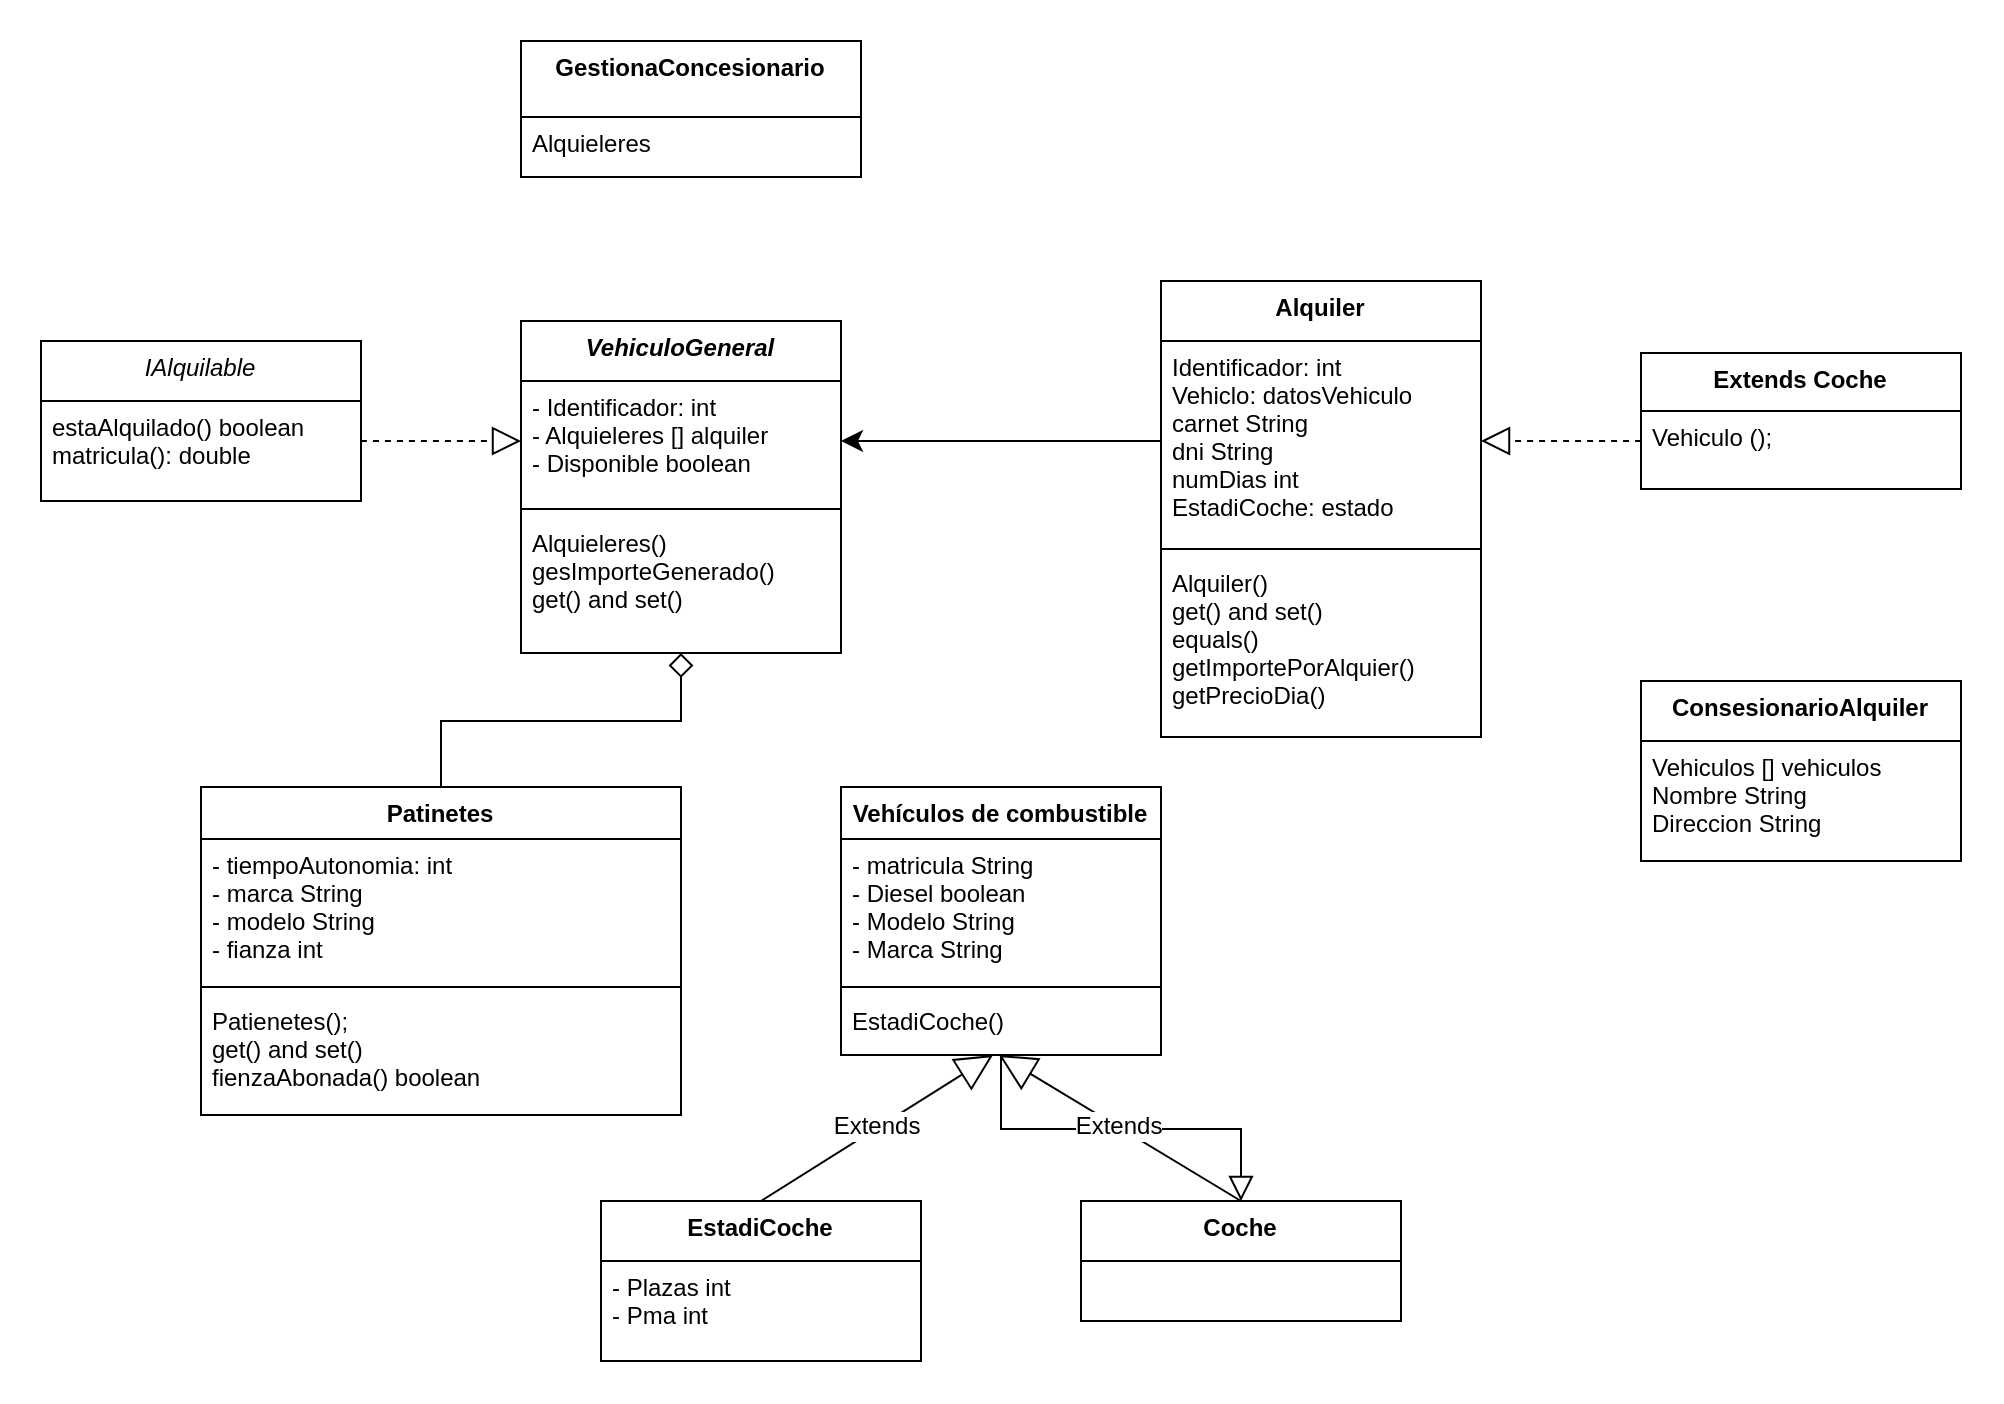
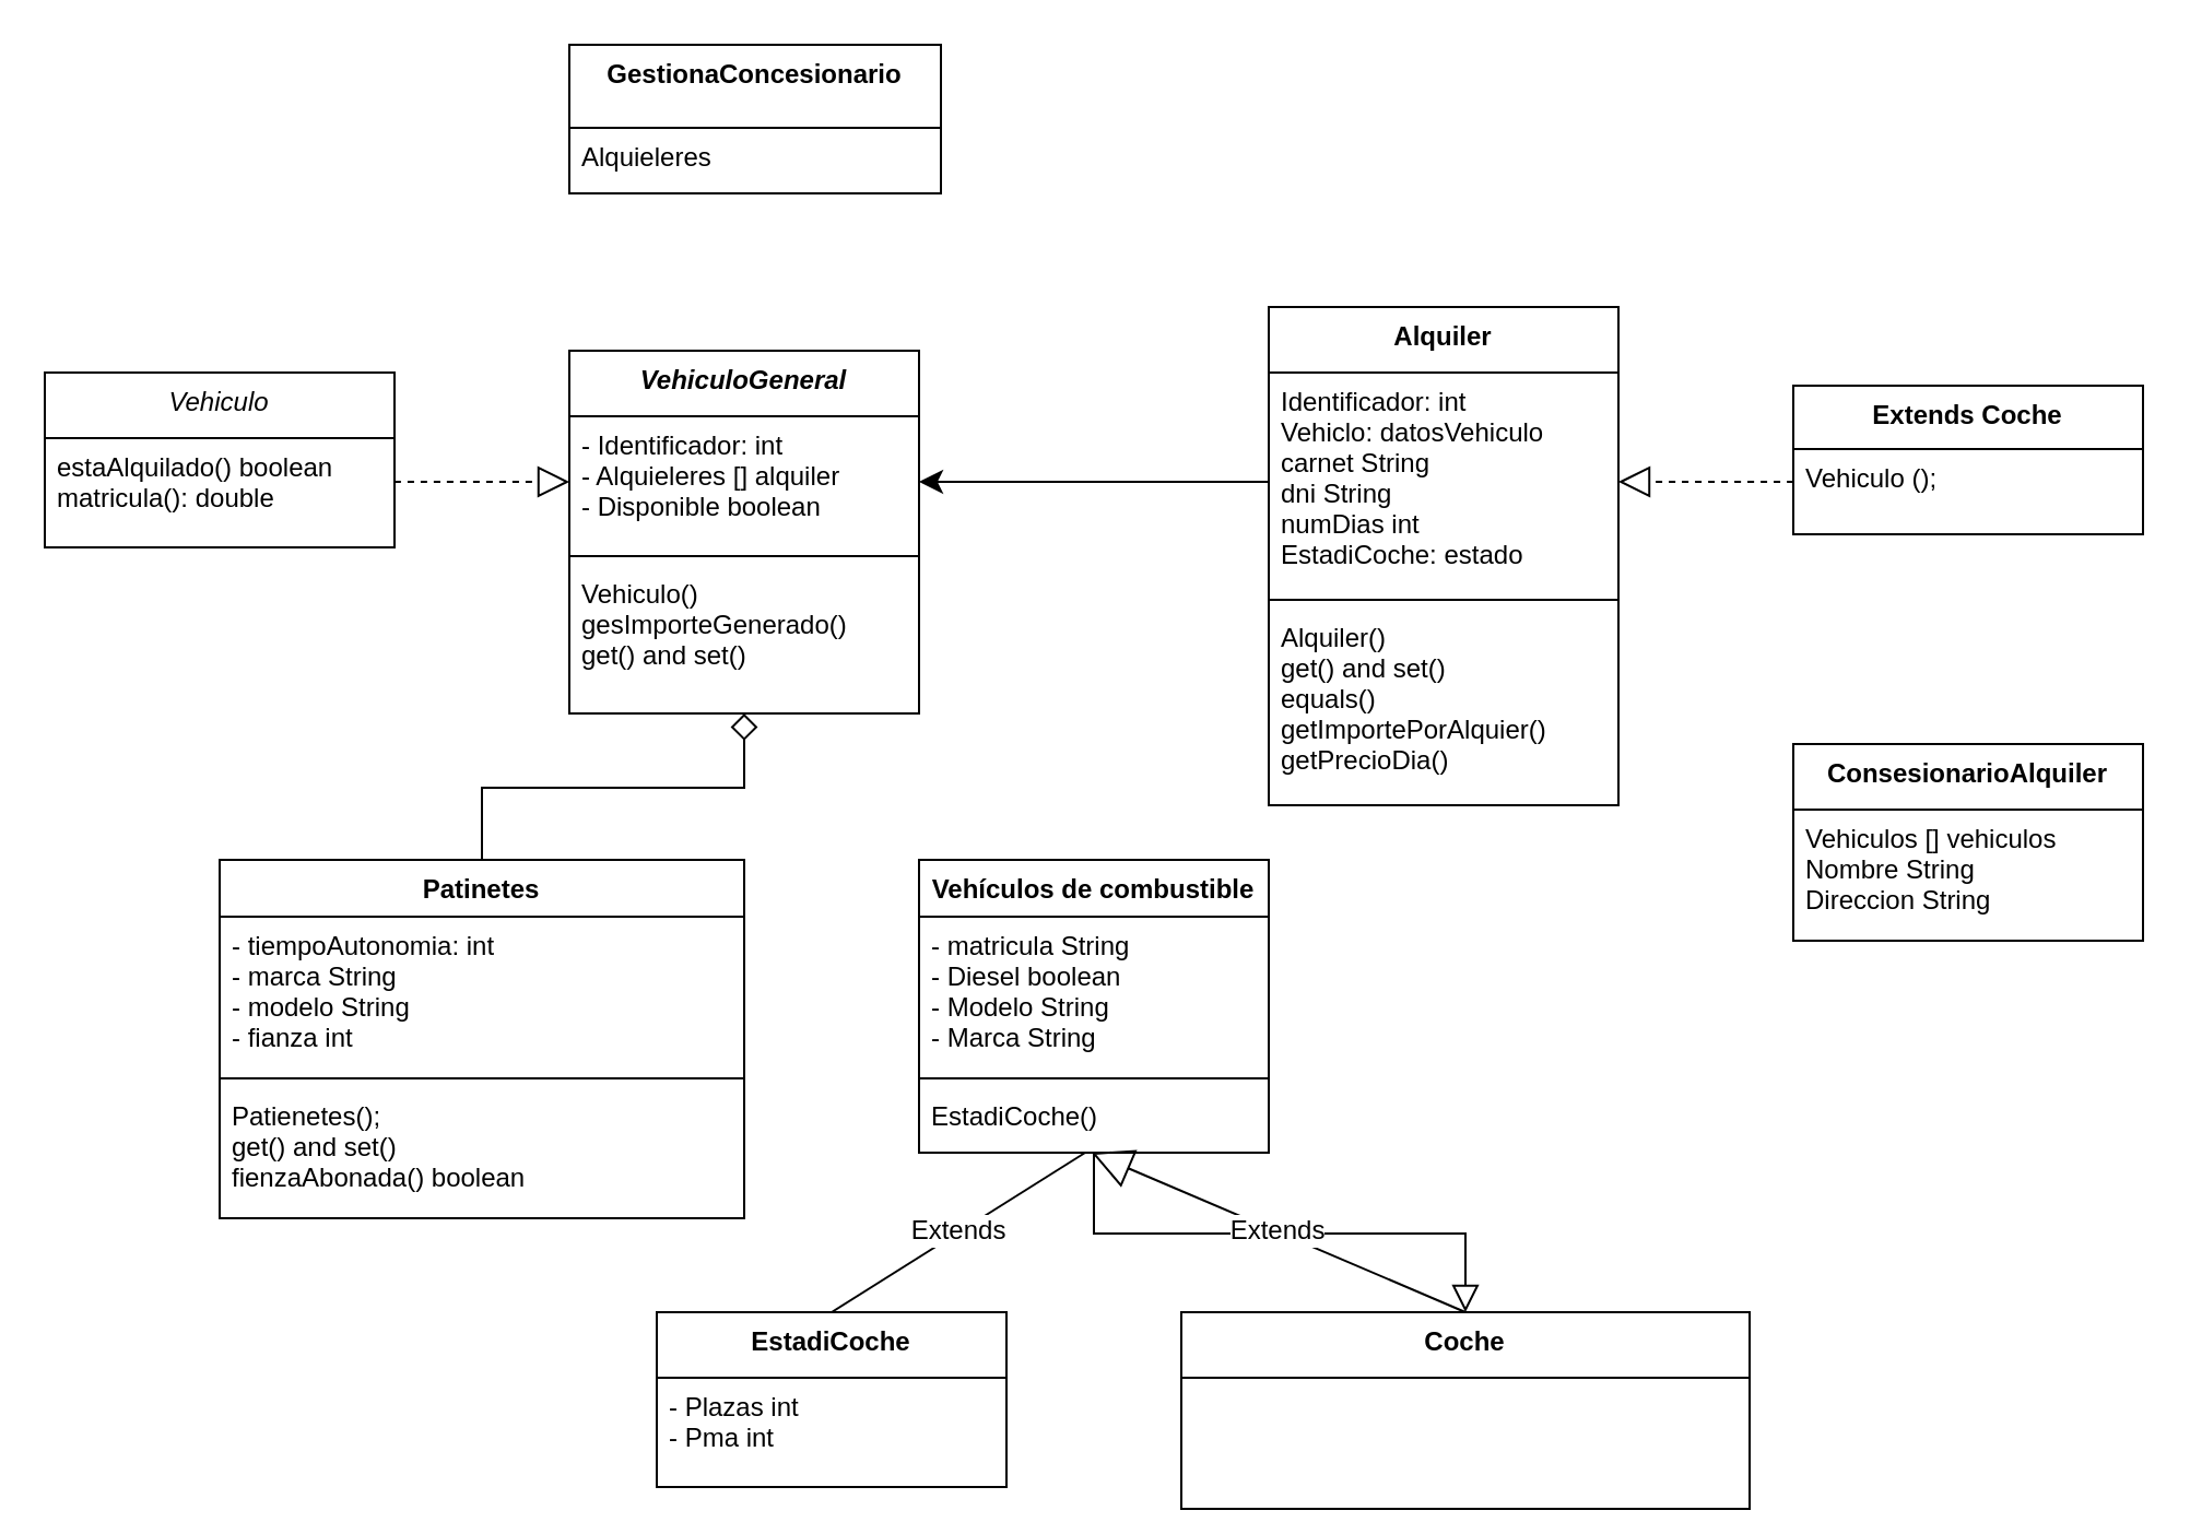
  <mxCell id="0" />
  <mxCell id="1" parent="0" />
  <mxCell id="2" value="VehiculoGeneral" style="swimlane;fontStyle=3;align=center;verticalAlign=top;childLayout=stackLayout;horizontal=1;startSize=30;horizontalStack=0;resizeParent=1;resizeLast=0;collapsible=1;marginBottom=0;rounded=0;shadow=0;strokeWidth=1;autosize=1;" parent="1" vertex="1"><mxGeometry x="260" y="160" width="160" height="166" as="geometry"><mxRectangle x="230" y="140" width="160" height="26" as="alternateBounds" /></mxGeometry></mxCell>
  <mxCell id="3" value="- Identificador: int&#10;- Alquieleres [] alquiler&#10;- Disponible boolean" style="text;align=left;verticalAlign=top;spacingLeft=4;spacingRight=4;overflow=hidden;rotatable=0;points=[[0,0.5],[1,0.5]];portConstraint=eastwest;autosize=1;" parent="2" vertex="1"><mxGeometry y="30" width="160" height="60" as="geometry" /></mxCell>
  <mxCell id="4" value="" style="line;html=1;strokeWidth=1;align=left;verticalAlign=middle;spacingTop=-1;spacingLeft=3;spacingRight=3;rotatable=0;labelPosition=right;points=[];portConstraint=eastwest;autosize=1;" parent="2" vertex="1"><mxGeometry y="90" width="160" height="8" as="geometry" /></mxCell>
- <mxCell id="5" value="Alquieleres()&#10;gesImporteGenerado()&#10;get() and set()" style="text;align=left;verticalAlign=top;spacingLeft=4;spacingRight=4;overflow=hidden;rotatable=0;points=[[0,0.5],[1,0.5]];portConstraint=eastwest;autosize=1;" parent="2" vertex="1"><mxGeometry y="98" width="160" height="60" as="geometry" /></mxCell>
+ <mxCell id="5" value="Vehiculo()&#10;gesImporteGenerado()&#10;get() and set()" style="text;align=left;verticalAlign=top;spacingLeft=4;spacingRight=4;overflow=hidden;rotatable=0;points=[[0,0.5],[1,0.5]];portConstraint=eastwest;autosize=1;" parent="2" vertex="1"><mxGeometry y="98" width="160" height="60" as="geometry" /></mxCell>
  <mxCell id="6" value="Patinetes" style="swimlane;fontStyle=1;align=center;verticalAlign=top;childLayout=stackLayout;horizontal=1;startSize=26;horizontalStack=0;resizeParent=1;resizeLast=0;collapsible=1;marginBottom=0;rounded=0;shadow=0;strokeWidth=1;autosize=1;" parent="1" vertex="1"><mxGeometry x="100" y="393" width="240" height="164" as="geometry"><mxRectangle x="130" y="380" width="160" height="26" as="alternateBounds" /></mxGeometry></mxCell>
  <mxCell id="7" value="- tiempoAutonomia: int&#10;- marca String&#10;- modelo String&#10;- fianza int&#10;" style="text;align=left;verticalAlign=top;spacingLeft=4;spacingRight=4;overflow=hidden;rotatable=0;points=[[0,0.5],[1,0.5]];portConstraint=eastwest;autosize=1;" parent="6" vertex="1"><mxGeometry y="26" width="240" height="70" as="geometry" /></mxCell>
  <mxCell id="8" value="" style="line;html=1;strokeWidth=1;align=left;verticalAlign=middle;spacingTop=-1;spacingLeft=3;spacingRight=3;rotatable=0;labelPosition=right;points=[];portConstraint=eastwest;autosize=1;" parent="6" vertex="1"><mxGeometry y="96" width="240" height="8" as="geometry" /></mxCell>
  <mxCell id="9" value="Patienetes();&#10;get() and set()&#10;fienzaAbonada() boolean" style="text;align=left;verticalAlign=top;spacingLeft=4;spacingRight=4;overflow=hidden;rotatable=0;points=[[0,0.5],[1,0.5]];portConstraint=eastwest;fontStyle=0;autosize=1;" parent="6" vertex="1"><mxGeometry y="104" width="240" height="60" as="geometry" /></mxCell>
  <mxCell id="10" value="" style="endArrow=diamond;endSize=10;endFill=0;shadow=0;strokeWidth=1;rounded=0;curved=0;edgeStyle=elbowEdgeStyle;elbow=vertical;" parent="1" source="6" target="2" edge="1"><mxGeometry width="160" relative="1" as="geometry"><mxPoint x="240" y="243" as="sourcePoint" /><mxPoint x="240" y="243" as="targetPoint" /></mxGeometry></mxCell>
  <mxCell id="11" value="Vehículos de combustible" style="swimlane;fontStyle=1;align=center;verticalAlign=top;childLayout=stackLayout;horizontal=1;startSize=26;horizontalStack=0;resizeParent=1;resizeLast=0;collapsible=1;marginBottom=0;rounded=0;shadow=0;strokeWidth=1;autosize=1;" parent="1" vertex="1"><mxGeometry x="420" y="393" width="160" height="134" as="geometry"><mxRectangle x="340" y="380" width="170" height="26" as="alternateBounds" /></mxGeometry></mxCell>
  <mxCell id="12" value="- matricula String&#10;- Diesel boolean&#10;- Modelo String&#10;- Marca String" style="text;align=left;verticalAlign=top;spacingLeft=4;spacingRight=4;overflow=hidden;rotatable=0;points=[[0,0.5],[1,0.5]];portConstraint=eastwest;autosize=1;" parent="11" vertex="1"><mxGeometry y="26" width="160" height="70" as="geometry" /></mxCell>
  <mxCell id="13" value="" style="line;html=1;strokeWidth=1;align=left;verticalAlign=middle;spacingTop=-1;spacingLeft=3;spacingRight=3;rotatable=0;labelPosition=right;points=[];portConstraint=eastwest;autosize=1;" parent="11" vertex="1"><mxGeometry y="96" width="160" height="8" as="geometry" /></mxCell>
  <mxCell id="14" value="EstadiCoche()" style="text;align=left;verticalAlign=top;spacingLeft=4;spacingRight=4;overflow=hidden;rotatable=0;points=[[0,0.5],[1,0.5]];portConstraint=eastwest;fontStyle=0;autosize=1;" vertex="1" parent="11"><mxGeometry y="104" width="160" height="30" as="geometry" /></mxCell>
  <mxCell id="15" value="" style="endArrow=block;endSize=10;endFill=0;shadow=0;strokeWidth=1;rounded=0;curved=0;edgeStyle=elbowEdgeStyle;elbow=vertical;" parent="1" source="11" target="25" edge="1"><mxGeometry width="160" relative="1" as="geometry"><mxPoint x="250" y="413" as="sourcePoint" /><mxPoint x="350" y="311" as="targetPoint" /></mxGeometry></mxCell>
- <mxCell id="16" value="IAlquilable" style="swimlane;fontStyle=2;align=center;verticalAlign=top;childLayout=stackLayout;horizontal=1;startSize=30;horizontalStack=0;resizeParent=1;resizeLast=0;collapsible=1;marginBottom=0;rounded=0;shadow=0;strokeWidth=1;autosize=1;" vertex="1" parent="1"><mxGeometry x="20" y="170" width="160" height="80" as="geometry"><mxRectangle x="230" y="140" width="160" height="26" as="alternateBounds" /></mxGeometry></mxCell>
+ <mxCell id="16" value="Vehiculo" style="swimlane;fontStyle=2;align=center;verticalAlign=top;childLayout=stackLayout;horizontal=1;startSize=30;horizontalStack=0;resizeParent=1;resizeLast=0;collapsible=1;marginBottom=0;rounded=0;shadow=0;strokeWidth=1;autosize=1;" vertex="1" parent="1"><mxGeometry x="20" y="170" width="160" height="80" as="geometry"><mxRectangle x="230" y="140" width="160" height="26" as="alternateBounds" /></mxGeometry></mxCell>
  <mxCell id="17" value="estaAlquilado() boolean&#10;matricula(): double" style="text;align=left;verticalAlign=top;spacingLeft=4;spacingRight=4;overflow=hidden;rotatable=0;points=[[0,0.5],[1,0.5]];portConstraint=eastwest;autosize=1;" vertex="1" parent="16"><mxGeometry y="30" width="160" height="40" as="geometry" /></mxCell>
  <mxCell id="18" value="EstadiCoche" style="swimlane;fontStyle=1;align=center;verticalAlign=top;childLayout=stackLayout;horizontal=1;startSize=30;horizontalStack=0;resizeParent=1;resizeLast=0;collapsible=1;marginBottom=0;rounded=0;shadow=0;strokeWidth=1;autosize=1;" vertex="1" parent="1"><mxGeometry x="300" y="600" width="160" height="80" as="geometry"><mxRectangle x="340" y="380" width="170" height="26" as="alternateBounds" /></mxGeometry></mxCell>
  <mxCell id="19" value="- Plazas int&#10;- Pma int" style="text;align=left;verticalAlign=top;spacingLeft=4;spacingRight=4;overflow=hidden;rotatable=0;points=[[0,0.5],[1,0.5]];portConstraint=eastwest;autosize=1;" vertex="1" parent="18"><mxGeometry y="30" width="160" height="40" as="geometry" /></mxCell>
  <mxCell id="20" value="" style="endArrow=block;dashed=1;endFill=0;endSize=12;html=1;rounded=0;fontSize=12;curved=1;exitX=1;exitY=0.5;exitDx=0;exitDy=0;entryX=0;entryY=0.5;entryDx=0;entryDy=0;" edge="1" parent="1" source="17" target="3"><mxGeometry width="160" relative="1" as="geometry"><mxPoint x="70" y="300" as="sourcePoint" /><mxPoint x="230" y="300" as="targetPoint" /></mxGeometry></mxCell>
  <mxCell id="21" value="Alquiler" style="swimlane;fontStyle=1;align=center;verticalAlign=top;childLayout=stackLayout;horizontal=1;startSize=30;horizontalStack=0;resizeParent=1;resizeLast=0;collapsible=1;marginBottom=0;rounded=0;shadow=0;strokeWidth=1;autosize=1;" vertex="1" parent="1"><mxGeometry x="580" y="140" width="160" height="228" as="geometry"><mxRectangle x="230" y="140" width="160" height="26" as="alternateBounds" /></mxGeometry></mxCell>
  <mxCell id="22" value="Identificador: int&#10;Vehiclo: datosVehiculo&#10;carnet String&#10;dni String&#10;numDias int&#10;EstadiCoche: estado" style="text;align=left;verticalAlign=top;spacingLeft=4;spacingRight=4;overflow=hidden;rotatable=0;points=[[0,0.5],[1,0.5]];portConstraint=eastwest;autosize=1;" vertex="1" parent="21"><mxGeometry y="30" width="160" height="100" as="geometry" /></mxCell>
  <mxCell id="23" value="" style="line;html=1;strokeWidth=1;align=left;verticalAlign=middle;spacingTop=-1;spacingLeft=3;spacingRight=3;rotatable=0;labelPosition=right;points=[];portConstraint=eastwest;autosize=1;" vertex="1" parent="21"><mxGeometry y="130" width="160" height="8" as="geometry" /></mxCell>
  <mxCell id="24" value="Alquiler()&#10;get() and set()&#10;equals()&#10;getImportePorAlquier()&#10;getPrecioDia()" style="text;align=left;verticalAlign=top;spacingLeft=4;spacingRight=4;overflow=hidden;rotatable=0;points=[[0,0.5],[1,0.5]];portConstraint=eastwest;autosize=1;" vertex="1" parent="21"><mxGeometry y="138" width="160" height="90" as="geometry" /></mxCell>
- <mxCell id="25" value="Coche" style="swimlane;fontStyle=1;align=center;verticalAlign=top;childLayout=stackLayout;horizontal=1;startSize=30;horizontalStack=0;resizeParent=1;resizeLast=0;collapsible=1;marginBottom=0;rounded=0;shadow=0;strokeWidth=1;autosize=1;" vertex="1" parent="1"><mxGeometry x="540" y="600" width="160" height="60" as="geometry"><mxRectangle x="340" y="380" width="170" height="26" as="alternateBounds" /></mxGeometry></mxCell>
+ <mxCell id="25" value="Coche" style="swimlane;fontStyle=1;align=center;verticalAlign=top;childLayout=stackLayout;horizontal=1;startSize=30;horizontalStack=0;resizeParent=1;resizeLast=0;collapsible=1;marginBottom=0;rounded=0;shadow=0;strokeWidth=1;autosize=1;" vertex="1" parent="1"><mxGeometry x="540" y="600" width="260" height="90" as="geometry"><mxRectangle x="340" y="380" width="170" height="26" as="alternateBounds" /></mxGeometry></mxCell>
  <mxCell id="26" value="Extends Coche" style="swimlane;fontStyle=1;align=center;verticalAlign=top;childLayout=stackLayout;horizontal=1;startSize=29;horizontalStack=0;resizeParent=1;resizeLast=0;collapsible=1;marginBottom=0;rounded=0;shadow=0;strokeWidth=1;autosize=1;" vertex="1" parent="1"><mxGeometry x="820" y="176" width="160" height="68" as="geometry"><mxRectangle x="340" y="380" width="170" height="26" as="alternateBounds" /></mxGeometry></mxCell>
  <mxCell id="27" value="Vehiculo ();" style="text;align=left;verticalAlign=top;spacingLeft=4;spacingRight=4;overflow=hidden;rotatable=0;points=[[0,0.5],[1,0.5]];portConstraint=eastwest;autosize=1;" vertex="1" parent="26"><mxGeometry y="29" width="160" height="30" as="geometry" /></mxCell>
  <mxCell id="28" value="" style="endArrow=block;dashed=1;endFill=0;endSize=12;html=1;rounded=0;fontSize=12;curved=1;entryX=1;entryY=0.5;entryDx=0;entryDy=0;exitX=0;exitY=0.5;exitDx=0;exitDy=0;" edge="1" parent="1" source="27" target="22"><mxGeometry width="160" relative="1" as="geometry"><mxPoint x="820" y="360" as="sourcePoint" /><mxPoint x="980" y="360" as="targetPoint" /></mxGeometry></mxCell>
  <mxCell id="29" style="edgeStyle=none;curved=1;rounded=0;orthogonalLoop=1;jettySize=auto;html=1;entryX=1;entryY=0.5;entryDx=0;entryDy=0;fontSize=12;startSize=8;endSize=8;" edge="1" parent="1" source="22" target="3"><mxGeometry relative="1" as="geometry" /></mxCell>
- <mxCell id="30" value="Extends" style="endArrow=block;endSize=16;endFill=0;html=1;rounded=0;fontSize=12;curved=1;exitX=0.5;exitY=0;exitDx=0;exitDy=0;entryX=0.475;entryY=1;entryDx=0;entryDy=0;entryPerimeter=0;" edge="1" parent="1" source="18" target="14"><mxGeometry width="160" relative="1" as="geometry"><mxPoint x="370" y="560" as="sourcePoint" /><mxPoint x="530" y="560" as="targetPoint" /></mxGeometry></mxCell>
+ <mxCell id="30" value="Extends" style="endArrow=none;endSize=16;endFill=0;html=1;rounded=0;fontSize=12;curved=1;exitX=0.5;exitY=0;exitDx=0;exitDy=0;entryX=0.475;entryY=1;entryDx=0;entryDy=0;entryPerimeter=0;" edge="1" parent="1" source="18" target="14"><mxGeometry width="160" relative="1" as="geometry"><mxPoint x="370" y="560" as="sourcePoint" /><mxPoint x="530" y="560" as="targetPoint" /></mxGeometry></mxCell>
  <mxCell id="31" value="Extends" style="endArrow=block;endSize=16;endFill=0;html=1;rounded=0;fontSize=12;curved=1;exitX=0.5;exitY=0;exitDx=0;exitDy=0;entryX=0.494;entryY=1;entryDx=0;entryDy=0;entryPerimeter=0;" edge="1" parent="1" source="25" target="14"><mxGeometry width="160" relative="1" as="geometry"><mxPoint x="390" y="610" as="sourcePoint" /><mxPoint x="506" y="533" as="targetPoint" /></mxGeometry></mxCell>
  <mxCell id="32" value="ConsesionarioAlquiler" style="swimlane;fontStyle=1;align=center;verticalAlign=top;childLayout=stackLayout;horizontal=1;startSize=30;horizontalStack=0;resizeParent=1;resizeLast=0;collapsible=1;marginBottom=0;rounded=0;shadow=0;strokeWidth=1;autosize=1;" vertex="1" parent="1"><mxGeometry x="820" y="340" width="160" height="90" as="geometry"><mxRectangle x="340" y="380" width="170" height="26" as="alternateBounds" /></mxGeometry></mxCell>
  <mxCell id="33" value="Vehiculos [] vehiculos&#10;Nombre String&#10;Direccion String&#10;" style="text;align=left;verticalAlign=top;spacingLeft=4;spacingRight=4;overflow=hidden;rotatable=0;points=[[0,0.5],[1,0.5]];portConstraint=eastwest;autosize=1;" vertex="1" parent="32"><mxGeometry y="30" width="160" height="60" as="geometry" /></mxCell>
  <mxCell id="34" value="GestionaConcesionario" style="swimlane;fontStyle=1;align=center;verticalAlign=top;childLayout=stackLayout;horizontal=1;startSize=38;horizontalStack=0;resizeParent=1;resizeLast=0;collapsible=1;marginBottom=0;rounded=0;shadow=0;strokeWidth=1;autosize=1;" vertex="1" parent="1"><mxGeometry x="260" y="20" width="170" height="68" as="geometry"><mxRectangle x="340" y="380" width="170" height="26" as="alternateBounds" /></mxGeometry></mxCell>
  <mxCell id="35" value="Alquieleres" style="text;align=left;verticalAlign=top;spacingLeft=4;spacingRight=4;overflow=hidden;rotatable=0;points=[[0,0.5],[1,0.5]];portConstraint=eastwest;autosize=1;" vertex="1" parent="34"><mxGeometry y="38" width="170" height="30" as="geometry" /></mxCell>
